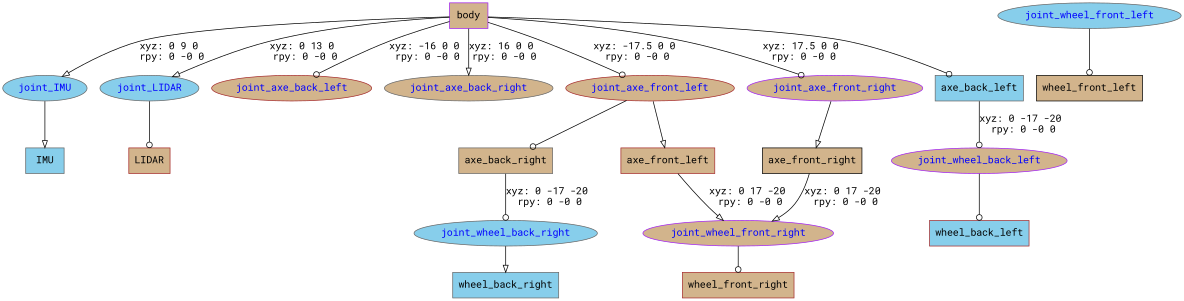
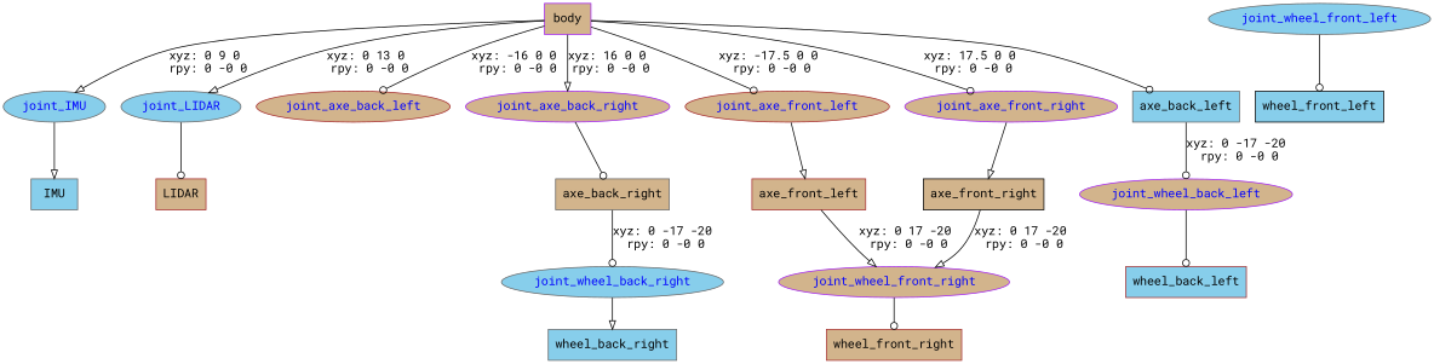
  digraph {
    fontname="Roboto Mono"
    node [color=gray40 fillcolor=tan fontname="Roboto Mono" shape=box style=filled]
    edge [arrowhead=odot fontname="Roboto Mono"]
    n1 [color=purple label=body]
    joint_IMU [fillcolor=skyblue fontcolor=blue shape=ellipse]
    joint_LIDAR [fillcolor=skyblue fontcolor=blue shape=ellipse]
    joint_axe_back_left [color=brown fontcolor=blue shape=ellipse]
-   joint_axe_back_right [fontcolor=blue shape=ellipse]
+   joint_axe_back_right [color=purple fontcolor=blue shape=ellipse]
    joint_axe_front_left [color=brown fontcolor=blue shape=ellipse]
    joint_axe_front_right [color=purple fontcolor=blue shape=ellipse]
    n8 [fillcolor=skyblue label=axe_back_left]
    n9 [fillcolor=skyblue label=IMU]
    n10 [color=brown label=LIDAR]
    n11 [label=axe_back_right]
    n12 [color=brown label=axe_front_left]
    n13 [color=black label=axe_front_right]
    joint_wheel_back_left [color=purple fontcolor=blue shape=ellipse]
    n15 [color=brown fillcolor=skyblue label=wheel_back_left]
    joint_wheel_back_right [fillcolor=skyblue fontcolor=blue shape=ellipse]
    n17 [fillcolor=skyblue label=wheel_back_right]
    joint_wheel_front_right [color=purple fontcolor=blue shape=ellipse]
    joint_wheel_front_left [fillcolor=skyblue fontcolor=blue shape=ellipse]
-   n20 [color=black label=wheel_front_left]
+   n20 [color=black fillcolor=skyblue label=wheel_front_left]
    n21 [color=brown label=wheel_front_right]
    n1 -> joint_IMU [arrowhead=onormal label="xyz: 0 9 0 \nrpy: 0 -0 0"]
    n1 -> joint_LIDAR [arrowhead=onormal label="xyz: 0 13 0 \nrpy: 0 -0 0"]
    n1 -> joint_axe_back_left [label="xyz: -16 0 0 \nrpy: 0 -0 0"]
    n1 -> joint_axe_back_right [arrowhead=onormal label="xyz: 16 0 0 \nrpy: 0 -0 0"]
    n1 -> joint_axe_front_left [label="xyz: -17.5 0 0 \nrpy: 0 -0 0"]
    n1 -> joint_axe_front_right [label="xyz: 17.5 0 0 \nrpy: 0 -0 0"]
    n1 -> n8
    joint_IMU -> n9 [arrowhead=onormal]
    joint_LIDAR -> n10
-   joint_axe_front_left -> n11
+   joint_axe_back_right -> n11
    joint_axe_front_left -> n12 [arrowhead=onormal]
    joint_axe_front_right -> n13 [arrowhead=onormal]
    n8 -> joint_wheel_back_left [label="xyz: 0 -17 -20 \nrpy: 0 -0 0"]
    n11 -> joint_wheel_back_right [label="xyz: 0 -17 -20 \nrpy: 0 -0 0"]
    n12 -> joint_wheel_front_right [arrowhead=onormal label="xyz: 0 17 -20 \nrpy: 0 -0 0"]
    n13 -> joint_wheel_front_right [arrowhead=onormal label="xyz: 0 17 -20 \nrpy: 0 -0 0"]
    joint_wheel_back_left -> n15
    joint_wheel_back_right -> n17 [arrowhead=onormal]
    joint_wheel_front_right -> n21
    joint_wheel_front_left -> n20
  }
